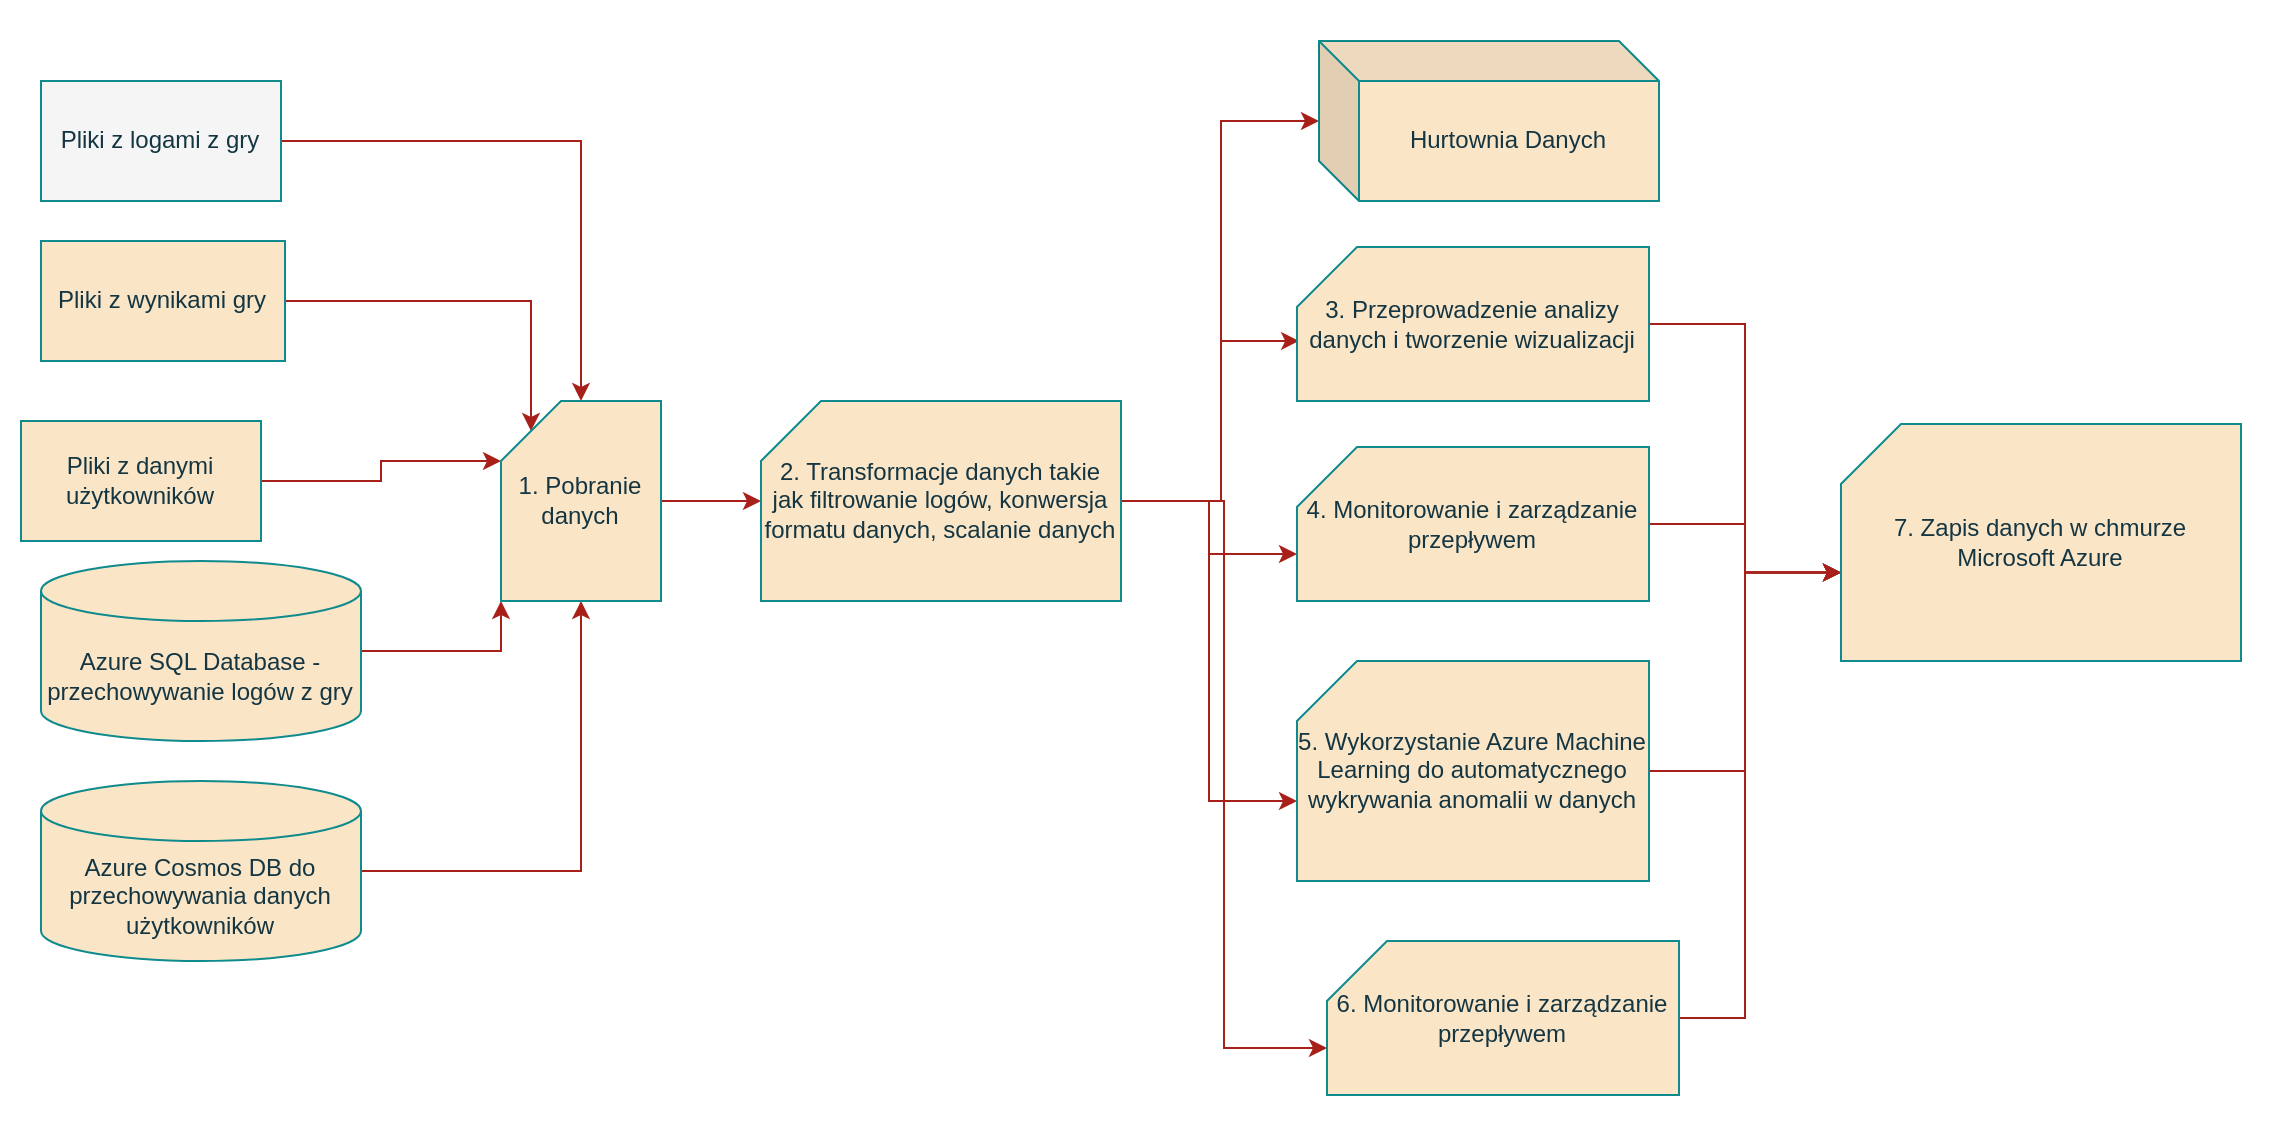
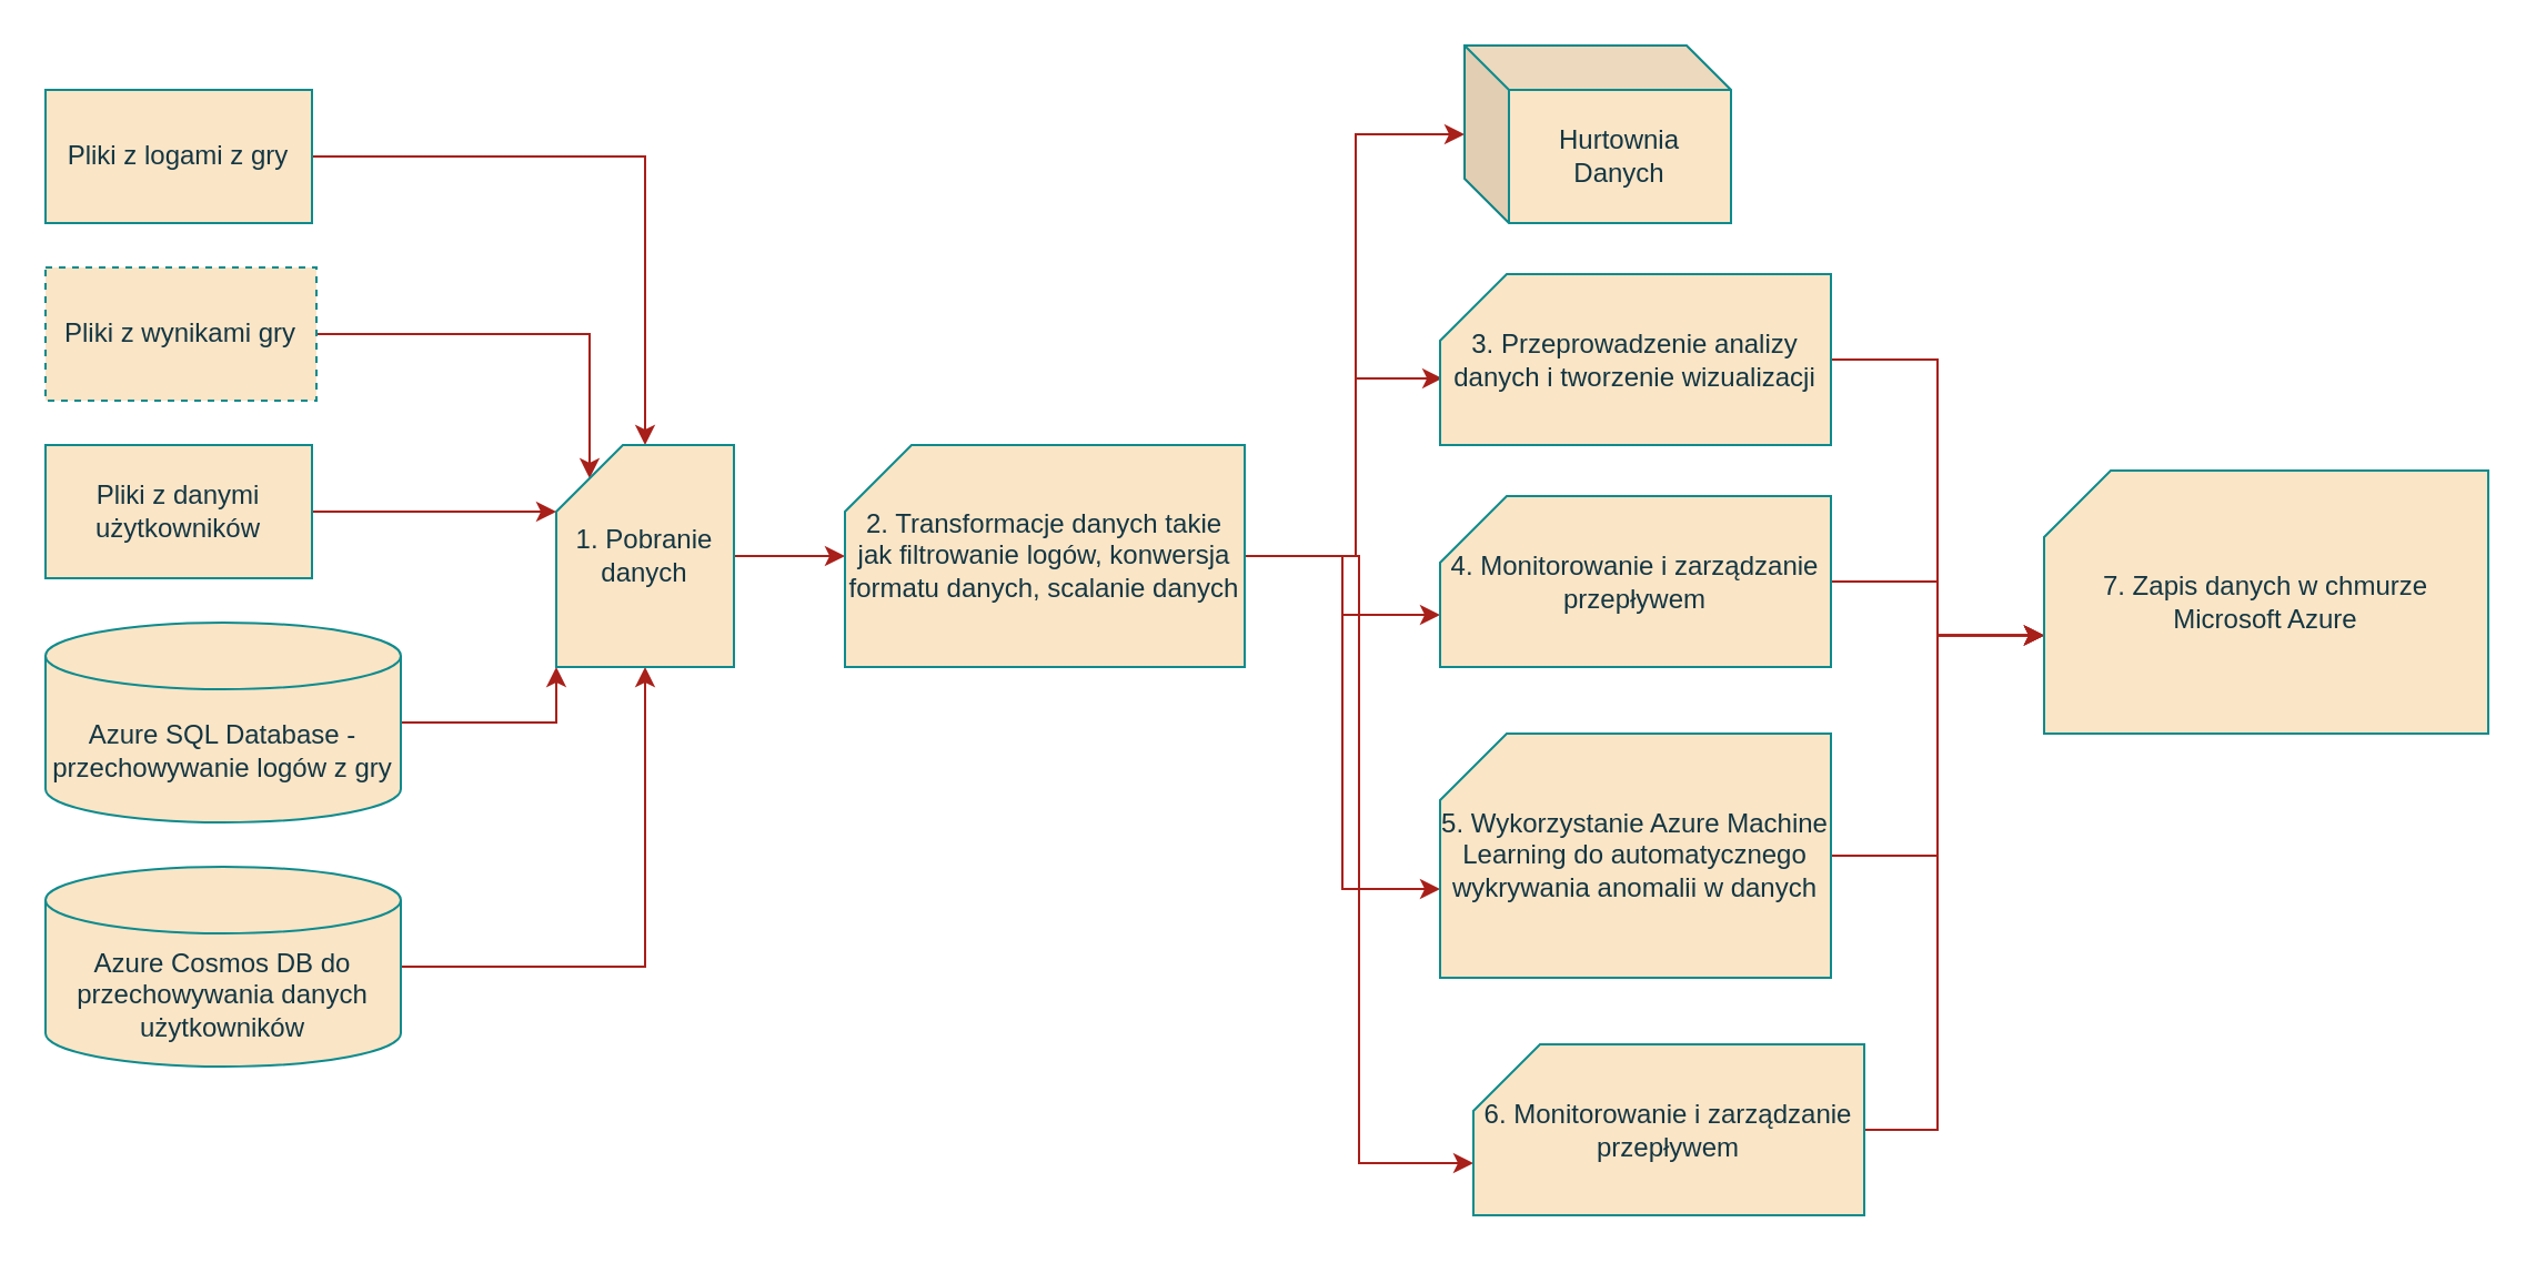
  <mxCell id="0" />
  <mxCell id="1" parent="0" />
  <mxCell id="2" style="edgeStyle=orthogonalEdgeStyle;rounded=0;orthogonalLoop=1;jettySize=auto;html=1;entryX=0.5;entryY=0;entryDx=0;entryDy=0;entryPerimeter=0;labelBackgroundColor=none;strokeColor=#A8201A;fontColor=default;" edge="1" parent="1" source="3" target="13"><mxGeometry relative="1" as="geometry" /></mxCell>
- <mxCell id="3" value="Pliki z logami z gry" style="rounded=0;whiteSpace=wrap;html=1;labelBackgroundColor=none;fillColor=#f5f5f5;strokeColor=#0F8B8D;fontColor=#143642;" vertex="1" parent="1"><mxGeometry x="20" y="40" width="120" height="60" as="geometry" /></mxCell>
+ <mxCell id="3" value="Pliki z logami z gry" style="rounded=0;whiteSpace=wrap;html=1;labelBackgroundColor=none;fillColor=#FAE5C7;strokeColor=#0F8B8D;fontColor=#143642;" vertex="1" parent="1"><mxGeometry x="20" y="40" width="120" height="60" as="geometry" /></mxCell>
  <mxCell id="4" style="edgeStyle=orthogonalEdgeStyle;rounded=0;orthogonalLoop=1;jettySize=auto;html=1;entryX=0;entryY=0;entryDx=15;entryDy=15;entryPerimeter=0;labelBackgroundColor=none;strokeColor=#A8201A;fontColor=default;" edge="1" parent="1" source="5" target="13"><mxGeometry relative="1" as="geometry" /></mxCell>
- <mxCell id="5" value="Pliki z wynikami gry" style="rounded=0;whiteSpace=wrap;html=1;labelBackgroundColor=none;fillColor=#FAE5C7;strokeColor=#0F8B8D;fontColor=#143642;" vertex="1" parent="1"><mxGeometry x="20" y="120" width="122" height="60" as="geometry" /></mxCell>
+ <mxCell id="5" value="Pliki z wynikami gry" style="rounded=0;whiteSpace=wrap;html=1;labelBackgroundColor=none;fillColor=#FAE5C7;strokeColor=#0F8B8D;fontColor=#143642;dashed=1;" vertex="1" parent="1"><mxGeometry x="20" y="120" width="122" height="60" as="geometry" /></mxCell>
  <mxCell id="6" style="edgeStyle=orthogonalEdgeStyle;rounded=0;orthogonalLoop=1;jettySize=auto;html=1;entryX=0;entryY=0;entryDx=0;entryDy=30;entryPerimeter=0;labelBackgroundColor=none;strokeColor=#A8201A;fontColor=default;" edge="1" parent="1" source="7" target="13"><mxGeometry relative="1" as="geometry" /></mxCell>
- <mxCell id="7" value="Pliki z danymi użytkowników" style="rounded=0;whiteSpace=wrap;html=1;labelBackgroundColor=none;fillColor=#FAE5C7;strokeColor=#0F8B8D;fontColor=#143642;" vertex="1" parent="1"><mxGeometry x="10" y="210" width="120" height="60" as="geometry" /></mxCell>
+ <mxCell id="7" value="Pliki z danymi użytkowników" style="rounded=0;whiteSpace=wrap;html=1;labelBackgroundColor=none;fillColor=#FAE5C7;strokeColor=#0F8B8D;fontColor=#143642;" vertex="1" parent="1"><mxGeometry x="20" y="200" width="120" height="60" as="geometry" /></mxCell>
  <mxCell id="8" style="edgeStyle=orthogonalEdgeStyle;rounded=0;orthogonalLoop=1;jettySize=auto;html=1;exitX=1;exitY=0.5;exitDx=0;exitDy=0;exitPerimeter=0;entryX=0;entryY=1;entryDx=0;entryDy=0;entryPerimeter=0;labelBackgroundColor=none;strokeColor=#A8201A;fontColor=default;" edge="1" parent="1" source="9" target="13"><mxGeometry relative="1" as="geometry" /></mxCell>
  <mxCell id="9" value="Azure SQL Database - przechowywanie logów z gry" style="shape=cylinder3;whiteSpace=wrap;html=1;boundedLbl=1;backgroundOutline=1;size=15;labelBackgroundColor=none;fillColor=#FAE5C7;strokeColor=#0F8B8D;fontColor=#143642;" vertex="1" parent="1"><mxGeometry x="20" y="280" width="160" height="90" as="geometry" /></mxCell>
  <mxCell id="10" style="edgeStyle=orthogonalEdgeStyle;rounded=0;orthogonalLoop=1;jettySize=auto;html=1;entryX=0.5;entryY=1;entryDx=0;entryDy=0;entryPerimeter=0;labelBackgroundColor=none;strokeColor=#A8201A;fontColor=default;" edge="1" parent="1" source="11" target="13"><mxGeometry relative="1" as="geometry" /></mxCell>
  <mxCell id="11" value="Azure Cosmos DB do przechowywania danych użytkowników" style="shape=cylinder3;whiteSpace=wrap;html=1;boundedLbl=1;backgroundOutline=1;size=15;labelBackgroundColor=none;fillColor=#FAE5C7;strokeColor=#0F8B8D;fontColor=#143642;" vertex="1" parent="1"><mxGeometry x="20" y="390" width="160" height="90" as="geometry" /></mxCell>
  <mxCell id="12" style="edgeStyle=orthogonalEdgeStyle;rounded=0;orthogonalLoop=1;jettySize=auto;html=1;exitX=1;exitY=0.5;exitDx=0;exitDy=0;exitPerimeter=0;labelBackgroundColor=none;strokeColor=#A8201A;fontColor=default;" edge="1" parent="1" source="13" target="19"><mxGeometry relative="1" as="geometry" /></mxCell>
  <mxCell id="13" value="1. Pobranie danych" style="shape=card;whiteSpace=wrap;html=1;labelBackgroundColor=none;fillColor=#FAE5C7;strokeColor=#0F8B8D;fontColor=#143642;" vertex="1" parent="1"><mxGeometry x="250" y="200" width="80" height="100" as="geometry" /></mxCell>
  <mxCell id="14" style="edgeStyle=orthogonalEdgeStyle;rounded=0;orthogonalLoop=1;jettySize=auto;html=1;labelBackgroundColor=none;strokeColor=#A8201A;fontColor=default;" edge="1" parent="1" source="19" target="20"><mxGeometry relative="1" as="geometry"><Array as="points"><mxPoint x="610" y="250" /><mxPoint x="610" y="60" /></Array></mxGeometry></mxCell>
  <mxCell id="15" style="edgeStyle=orthogonalEdgeStyle;rounded=0;orthogonalLoop=1;jettySize=auto;html=1;entryX=0.006;entryY=0.61;entryDx=0;entryDy=0;entryPerimeter=0;labelBackgroundColor=none;strokeColor=#A8201A;fontColor=default;" edge="1" parent="1" source="19" target="22"><mxGeometry relative="1" as="geometry"><Array as="points"><mxPoint x="610" y="250" /><mxPoint x="610" y="170" /></Array></mxGeometry></mxCell>
  <mxCell id="16" style="edgeStyle=orthogonalEdgeStyle;rounded=0;orthogonalLoop=1;jettySize=auto;html=1;entryX=0;entryY=0;entryDx=0;entryDy=70;entryPerimeter=0;labelBackgroundColor=none;strokeColor=#A8201A;fontColor=default;" edge="1" parent="1" source="19" target="26"><mxGeometry relative="1" as="geometry" /></mxCell>
  <mxCell id="17" style="edgeStyle=orthogonalEdgeStyle;rounded=0;orthogonalLoop=1;jettySize=auto;html=1;entryX=0;entryY=0;entryDx=0;entryDy=53.5;entryPerimeter=0;labelBackgroundColor=none;strokeColor=#A8201A;fontColor=default;" edge="1" parent="1" source="19" target="24"><mxGeometry relative="1" as="geometry" /></mxCell>
  <mxCell id="18" style="edgeStyle=orthogonalEdgeStyle;rounded=0;orthogonalLoop=1;jettySize=auto;html=1;entryX=0;entryY=0;entryDx=0;entryDy=53.5;entryPerimeter=0;labelBackgroundColor=none;strokeColor=#A8201A;fontColor=default;" edge="1" parent="1" source="19" target="28"><mxGeometry relative="1" as="geometry" /></mxCell>
  <mxCell id="19" value="2. Transformacje danych&amp;nbsp;takie jak filtrowanie logów, konwersja formatu danych, scalanie danych" style="shape=card;whiteSpace=wrap;html=1;labelBackgroundColor=none;fillColor=#FAE5C7;strokeColor=#0F8B8D;fontColor=#143642;" vertex="1" parent="1"><mxGeometry x="380" y="200" width="180" height="100" as="geometry" /></mxCell>
- <mxCell id="20" value="Hurtownia Danych" style="shape=cube;whiteSpace=wrap;html=1;boundedLbl=1;backgroundOutline=1;darkOpacity=0.05;darkOpacity2=0.1;labelBackgroundColor=none;fillColor=#FAE5C7;strokeColor=#0F8B8D;fontColor=#143642;" vertex="1" parent="1"><mxGeometry x="659" y="20" width="170" height="80" as="geometry" /></mxCell>
+ <mxCell id="20" value="Hurtownia Danych" style="shape=cube;whiteSpace=wrap;html=1;boundedLbl=1;backgroundOutline=1;darkOpacity=0.05;darkOpacity2=0.1;labelBackgroundColor=none;fillColor=#FAE5C7;strokeColor=#0F8B8D;fontColor=#143642;" vertex="1" parent="1"><mxGeometry x="659" y="20" width="120" height="80" as="geometry" /></mxCell>
  <mxCell id="21" style="edgeStyle=orthogonalEdgeStyle;rounded=0;orthogonalLoop=1;jettySize=auto;html=1;entryX=0;entryY=0;entryDx=0;entryDy=74.25;entryPerimeter=0;labelBackgroundColor=none;strokeColor=#A8201A;fontColor=default;" edge="1" parent="1" source="22" target="29"><mxGeometry relative="1" as="geometry" /></mxCell>
  <mxCell id="22" value="3. Przeprowadzenie analizy danych i tworzenie wizualizacji" style="shape=card;whiteSpace=wrap;html=1;labelBackgroundColor=none;fillColor=#FAE5C7;strokeColor=#0F8B8D;fontColor=#143642;" vertex="1" parent="1"><mxGeometry x="648" y="123" width="176" height="77" as="geometry" /></mxCell>
  <mxCell id="23" style="edgeStyle=orthogonalEdgeStyle;rounded=0;orthogonalLoop=1;jettySize=auto;html=1;entryX=0;entryY=0;entryDx=0;entryDy=74.25;entryPerimeter=0;labelBackgroundColor=none;strokeColor=#A8201A;fontColor=default;" edge="1" parent="1" source="24" target="29"><mxGeometry relative="1" as="geometry"><mxPoint x="920" y="280" as="targetPoint" /><Array as="points"><mxPoint x="872" y="262" /><mxPoint x="872" y="286" /></Array></mxGeometry></mxCell>
  <mxCell id="24" value="4. Monitorowanie i zarządzanie przepływem" style="shape=card;whiteSpace=wrap;html=1;labelBackgroundColor=none;fillColor=#FAE5C7;strokeColor=#0F8B8D;fontColor=#143642;" vertex="1" parent="1"><mxGeometry x="648" y="223" width="176" height="77" as="geometry" /></mxCell>
  <mxCell id="25" style="edgeStyle=orthogonalEdgeStyle;rounded=0;orthogonalLoop=1;jettySize=auto;html=1;entryX=0;entryY=0;entryDx=0;entryDy=74.25;entryPerimeter=0;labelBackgroundColor=none;strokeColor=#A8201A;fontColor=default;" edge="1" parent="1" source="26" target="29"><mxGeometry relative="1" as="geometry" /></mxCell>
  <mxCell id="26" value="5. Wykorzystanie Azure Machine Learning do automatycznego wykrywania anomalii w danych" style="shape=card;whiteSpace=wrap;html=1;labelBackgroundColor=none;fillColor=#FAE5C7;strokeColor=#0F8B8D;fontColor=#143642;" vertex="1" parent="1"><mxGeometry x="648" y="330" width="176" height="110" as="geometry" /></mxCell>
  <mxCell id="27" style="edgeStyle=orthogonalEdgeStyle;rounded=0;orthogonalLoop=1;jettySize=auto;html=1;entryX=0;entryY=0;entryDx=0;entryDy=74.25;entryPerimeter=0;labelBackgroundColor=none;strokeColor=#A8201A;fontColor=default;" edge="1" parent="1" source="28" target="29"><mxGeometry relative="1" as="geometry"><Array as="points"><mxPoint x="872" y="509" /><mxPoint x="872" y="286" /></Array></mxGeometry></mxCell>
  <mxCell id="28" value="6. Monitorowanie i zarządzanie przepływem" style="shape=card;whiteSpace=wrap;html=1;labelBackgroundColor=none;fillColor=#FAE5C7;strokeColor=#0F8B8D;fontColor=#143642;" vertex="1" parent="1"><mxGeometry x="663" y="470" width="176" height="77" as="geometry" /></mxCell>
  <mxCell id="29" value="7. Zapis danych w chmurze Microsoft Azure" style="shape=card;whiteSpace=wrap;html=1;labelBackgroundColor=none;fillColor=#FAE5C7;strokeColor=#0F8B8D;fontColor=#143642;" vertex="1" parent="1"><mxGeometry x="920" y="211.5" width="200" height="118.5" as="geometry" /></mxCell>
